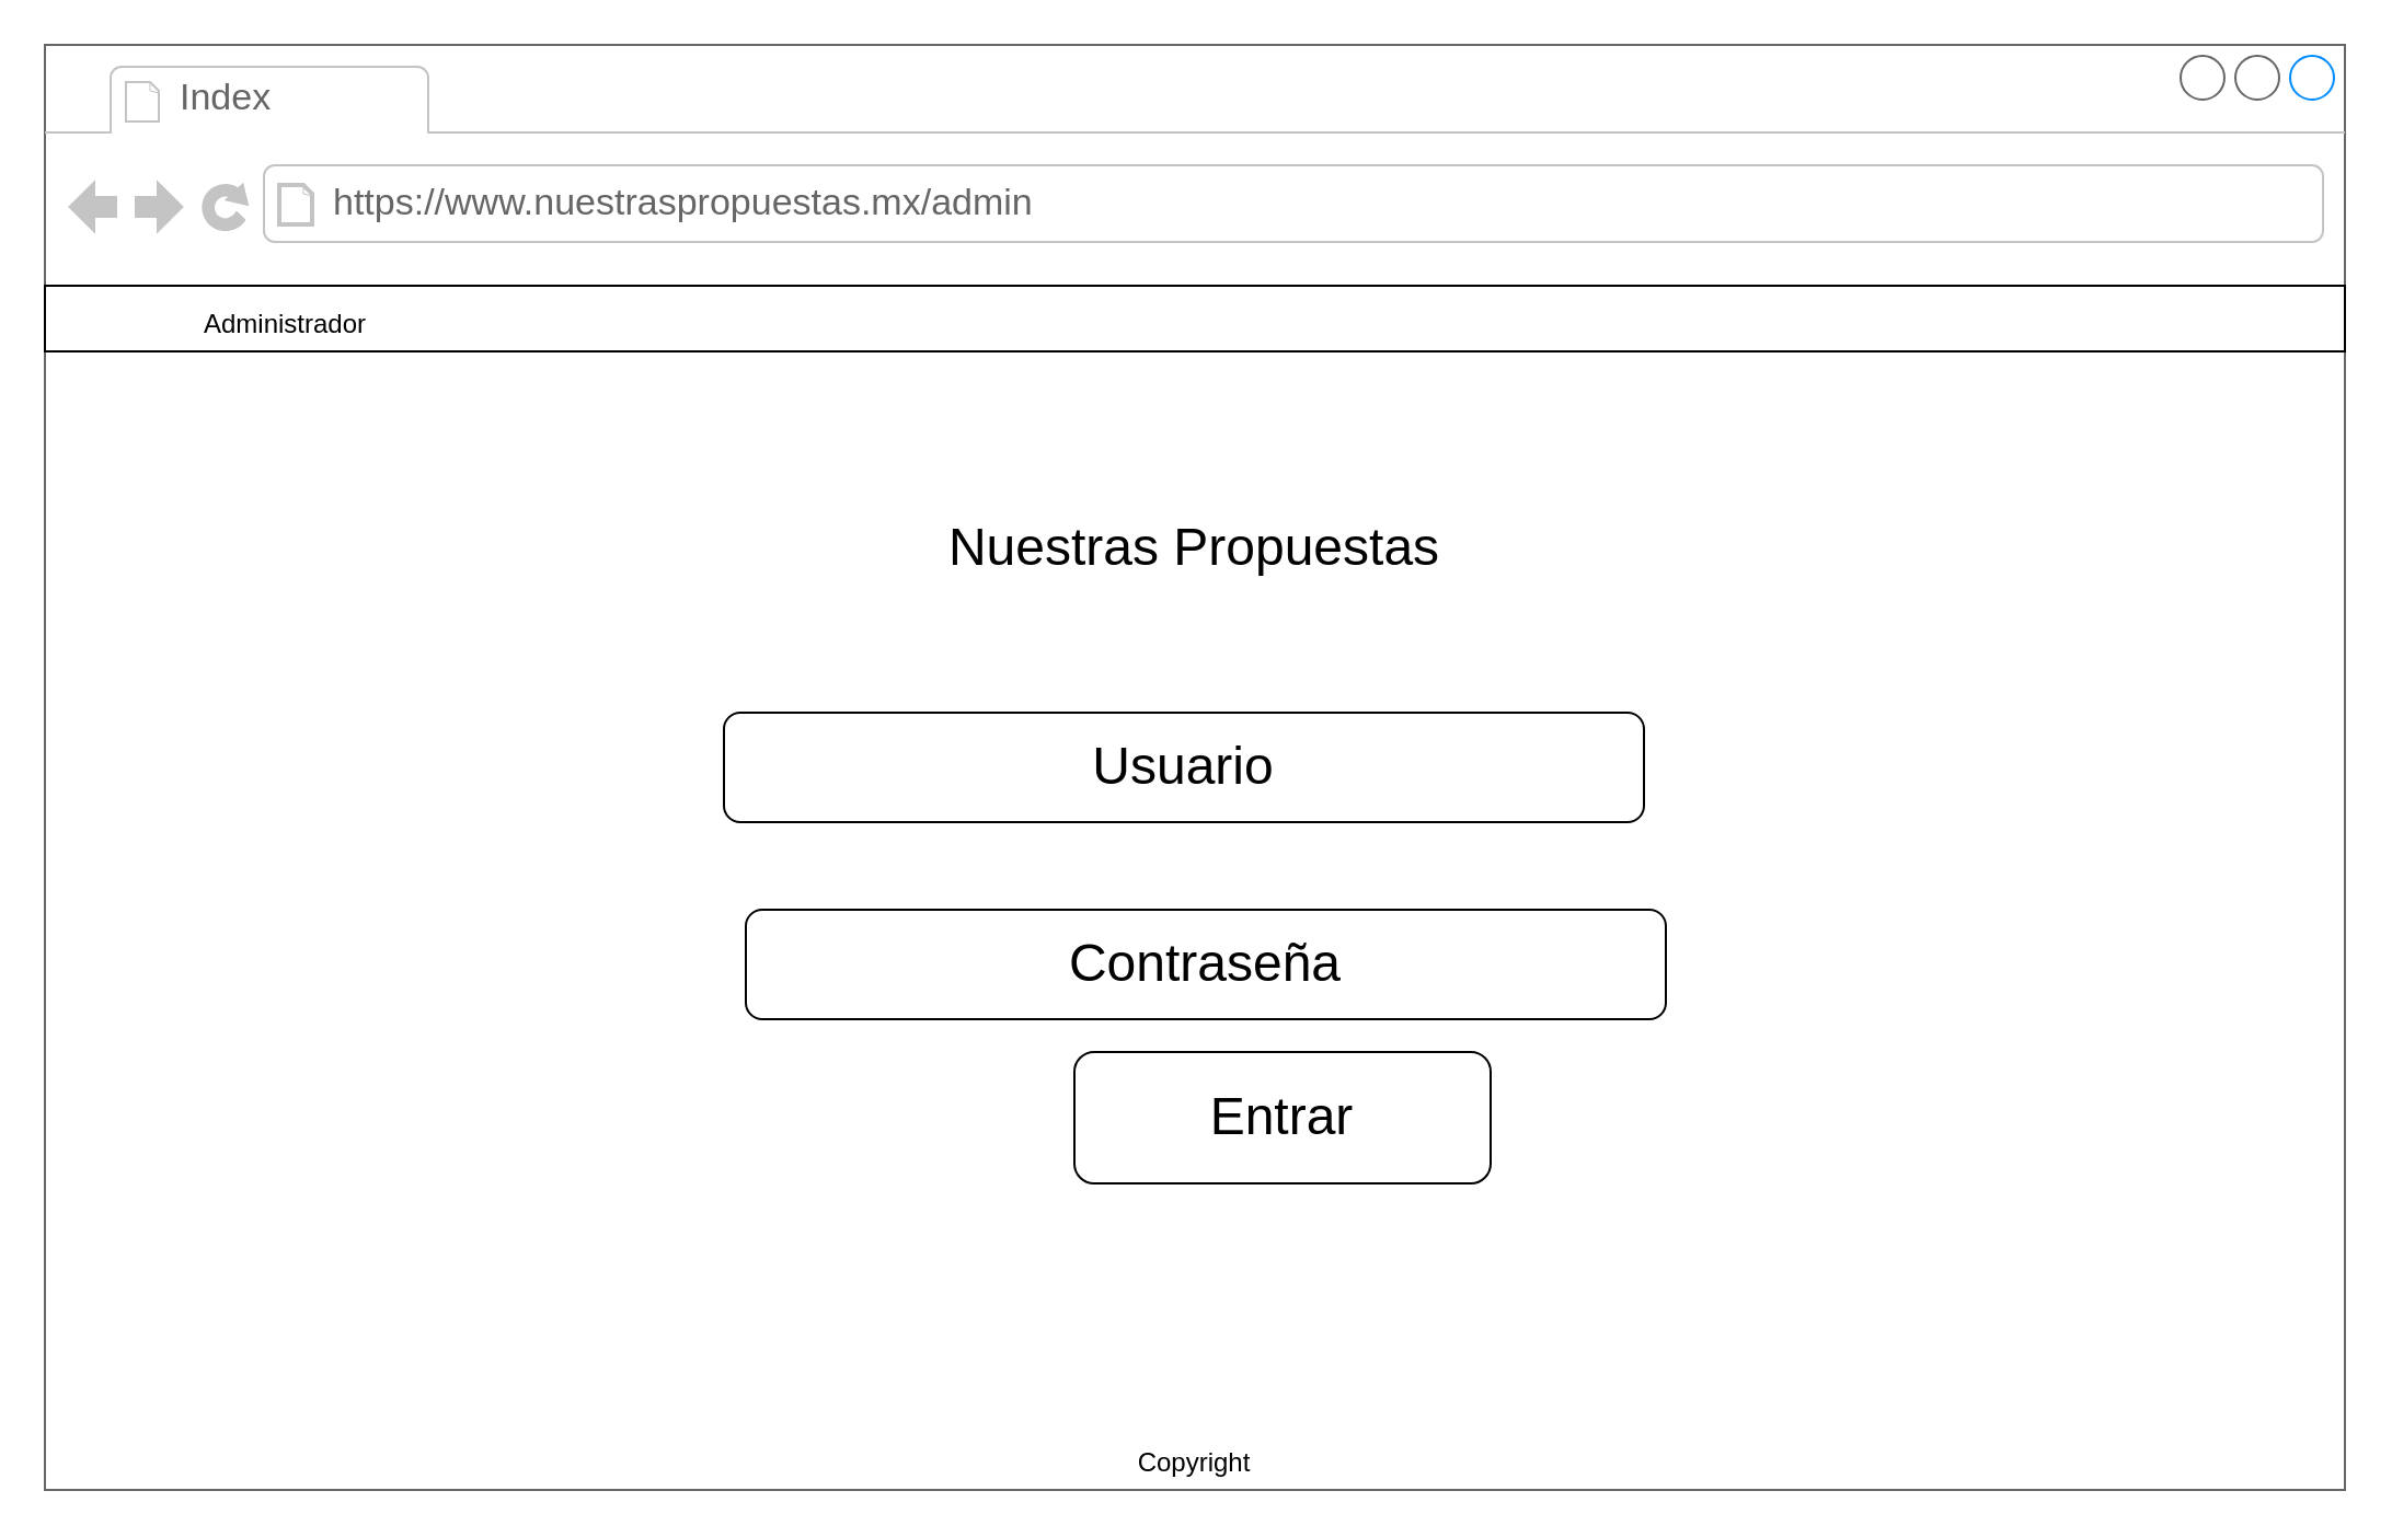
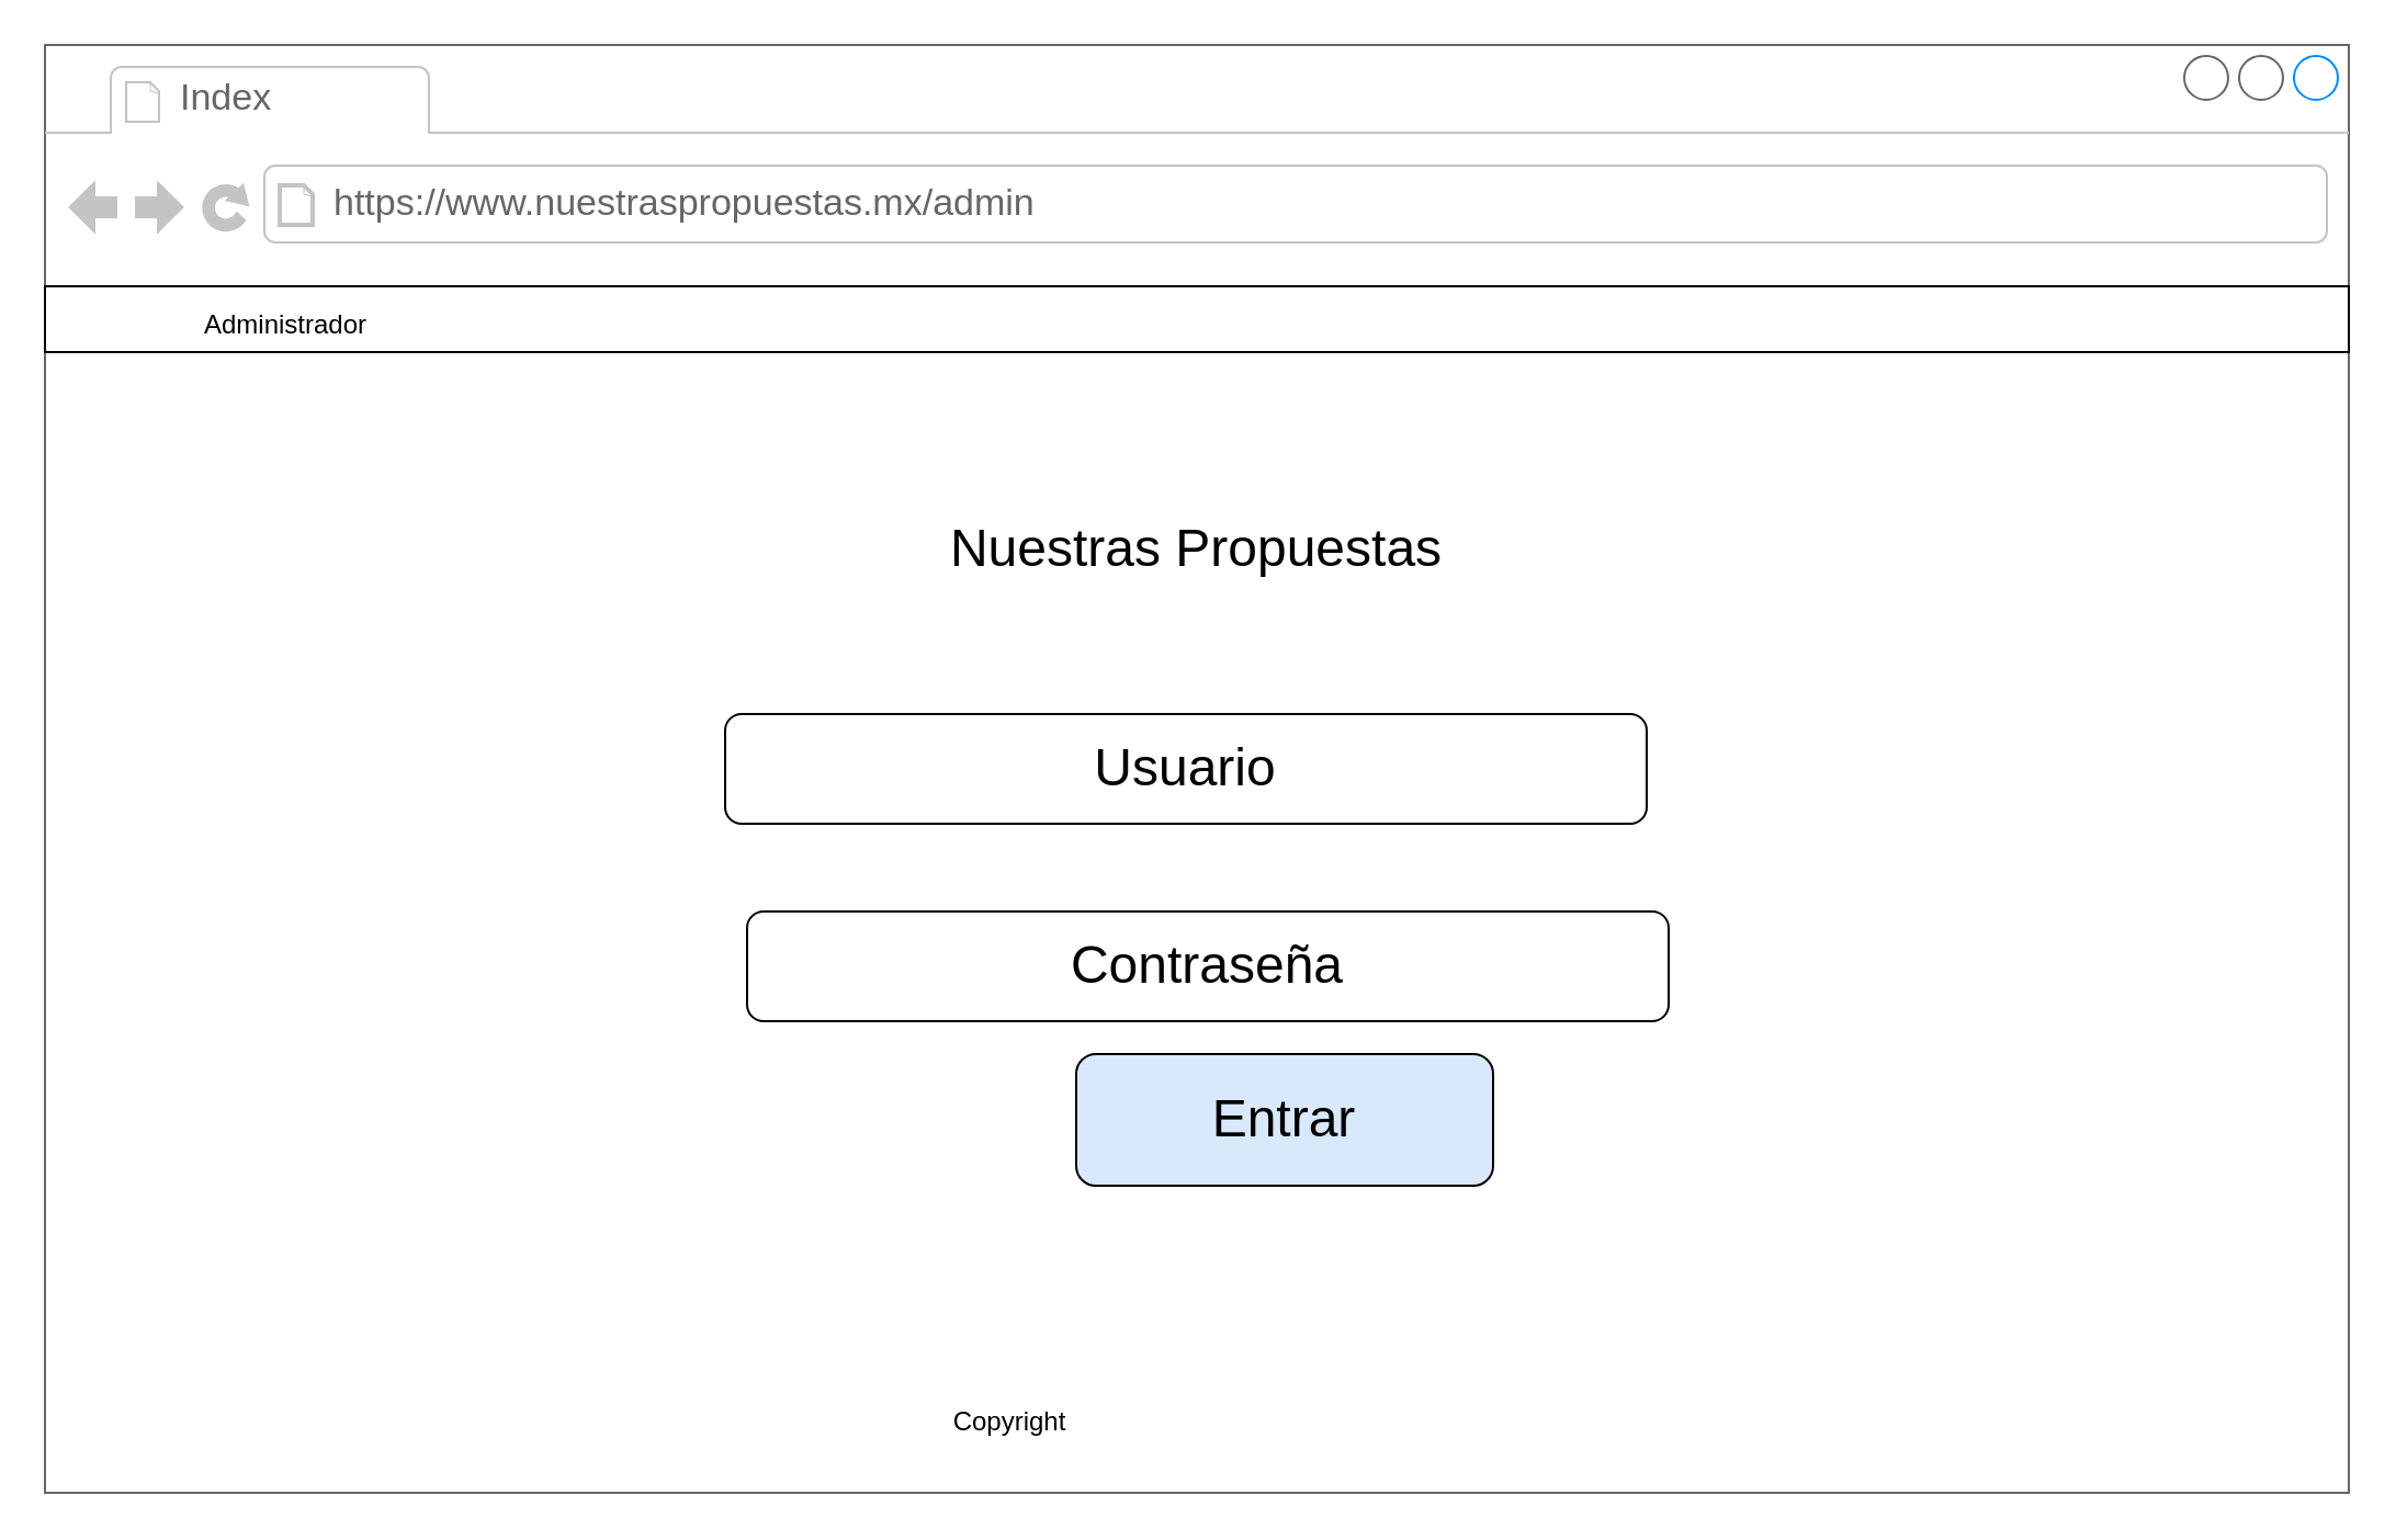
  <mxCell id="0" />
  <mxCell id="1" parent="0" />
  <mxCell id="2" value="" style="strokeWidth=1;shadow=0;dashed=0;align=center;html=1;shape=mxgraph.mockup.containers.browserWindow;rSize=0;strokeColor=#666666;mainText=,;recursiveResize=0;rounded=0;labelBackgroundColor=none;fontFamily=Verdana;fontSize=12" parent="1" vertex="1"><mxGeometry x="20" y="20" width="1050" height="660" as="geometry" /></mxCell>
  <mxCell id="3" value="Index" style="strokeWidth=1;shadow=0;dashed=0;align=center;html=1;shape=mxgraph.mockup.containers.anchor;fontSize=17;fontColor=#666666;align=left;" parent="2" vertex="1"><mxGeometry x="60" y="12" width="110" height="26" as="geometry" /></mxCell>
  <mxCell id="4" value="https://www.nuestraspropuestas.mx/admin" style="strokeWidth=1;shadow=0;dashed=0;align=center;html=1;shape=mxgraph.mockup.containers.anchor;rSize=0;fontSize=17;fontColor=#666666;align=left;" parent="2" vertex="1"><mxGeometry x="130" y="60" width="250" height="26" as="geometry" /></mxCell>
  <mxCell id="5" value="" style="rounded=0;whiteSpace=wrap;html=1;" parent="2" vertex="1"><mxGeometry y="110" width="1050" height="30" as="geometry" /></mxCell>
  <mxCell id="6" value="Administrador" style="text;html=1;strokeColor=none;fillColor=none;align=center;verticalAlign=middle;whiteSpace=wrap;rounded=0;" parent="2" vertex="1"><mxGeometry x="30" y="115" width="160" height="25" as="geometry" /></mxCell>
- <mxCell id="7" value="Copyright" style="text;html=1;strokeColor=none;fillColor=none;align=center;verticalAlign=middle;whiteSpace=wrap;rounded=0;" parent="2" vertex="1"><mxGeometry x="445" y="635" width="160" height="25" as="geometry" /></mxCell>
+ <mxCell id="7" value="Copyright" style="text;html=1;strokeColor=none;fillColor=none;align=center;verticalAlign=middle;whiteSpace=wrap;rounded=0;" parent="2" vertex="1"><mxGeometry x="360" y="615" width="160" height="25" as="geometry" /></mxCell>
  <mxCell id="8" value="&lt;font style=&quot;font-size: 24px&quot;&gt;Nuestras Propuestas&lt;/font&gt;" style="text;html=1;strokeColor=none;fillColor=none;align=center;verticalAlign=middle;whiteSpace=wrap;rounded=0;" vertex="1" parent="2"><mxGeometry x="385" y="190" width="280" height="80" as="geometry" /></mxCell>
  <mxCell id="9" value="Usuario" style="rounded=1;whiteSpace=wrap;html=1;fontSize=24;" vertex="1" parent="2"><mxGeometry x="310" y="305" width="420" height="50" as="geometry" /></mxCell>
  <mxCell id="10" value="Contraseña" style="rounded=1;whiteSpace=wrap;html=1;fontSize=24;" vertex="1" parent="2"><mxGeometry x="320" y="395" width="420" height="50" as="geometry" /></mxCell>
- <mxCell id="11" value="Entrar" style="rounded=1;whiteSpace=wrap;html=1;fontSize=24;" vertex="1" parent="2"><mxGeometry x="470" y="460" width="190" height="60" as="geometry" /></mxCell>
+ <mxCell id="11" value="Entrar" style="rounded=1;whiteSpace=wrap;html=1;fontSize=24;fillColor=#dae8fc;" vertex="1" parent="2"><mxGeometry x="470" y="460" width="190" height="60" as="geometry" /></mxCell>
